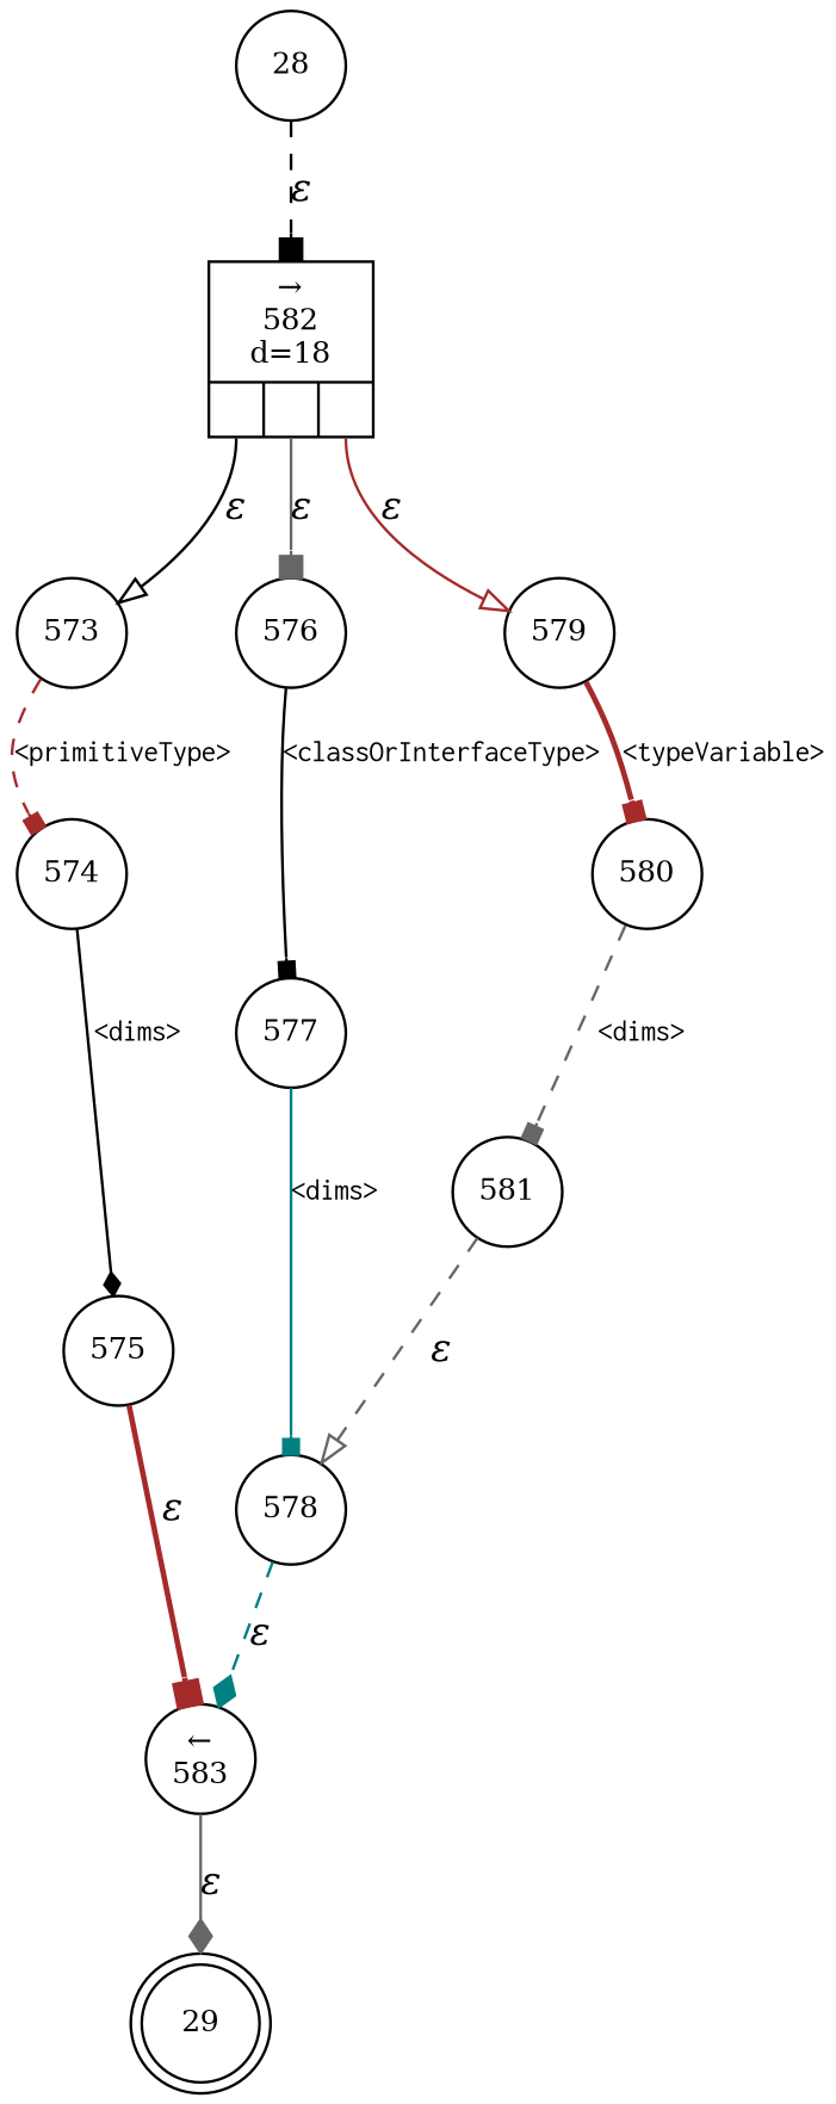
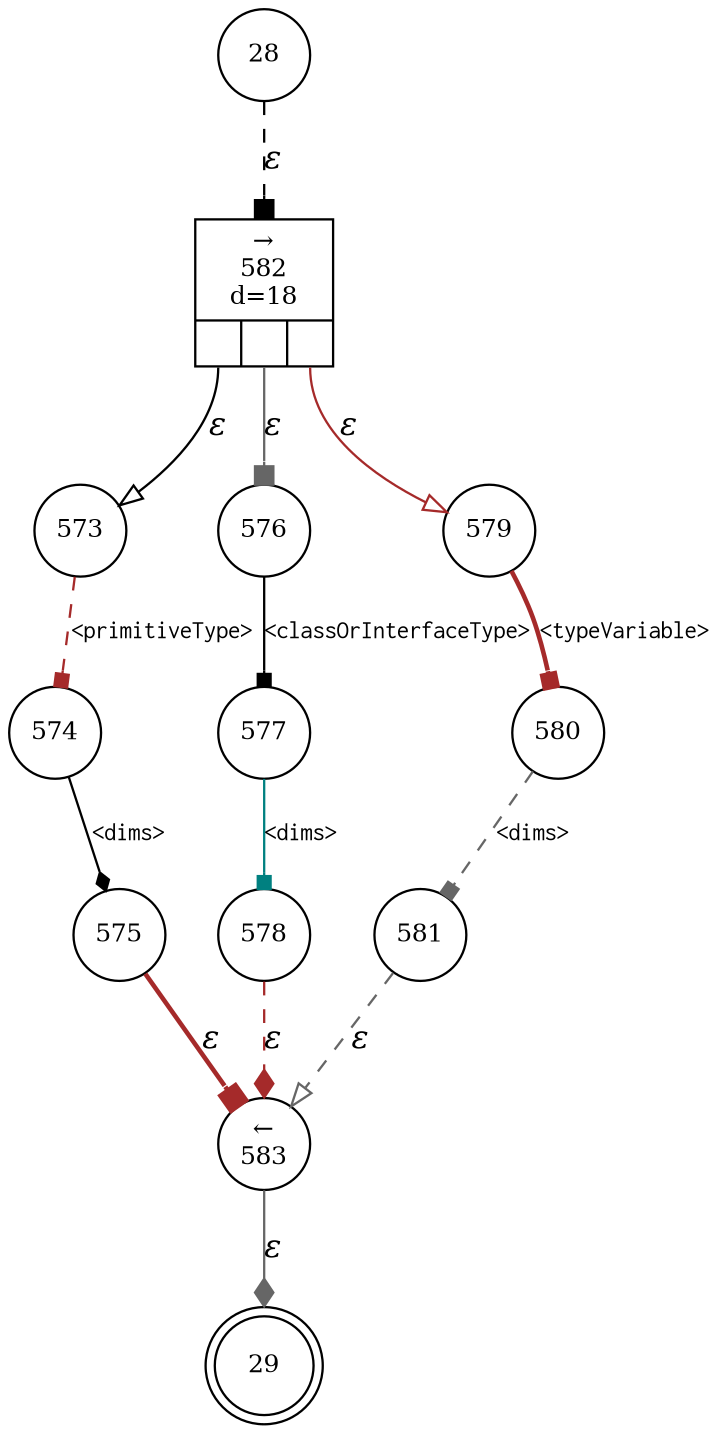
  digraph {
    rankdir=TB
    node [fixedsize=true fontsize=11 shape=circle peripheries=1]
    edge [arrowhead=box color=black fontname="Times-Italic" style=solid]
    n1 [label=29 shape=doublecircle width=.6 peripheries=""]
    n2 [label=576 width=.55]
    n3 [label=577 width=.55]
    n4 [label=578 width=.55]
    n5 [label="&larr;\n583" width=.55]
    n6 [label=579 width=.55]
    n7 [label=580 width=.55]
    n8 [label=581 width=.55]
    n9 [fixedsize=false label="{&rarr;\n582\nd=18|{<p0>|<p1>|<p2>}}" shape=record]
    n10 [label=573 width=.55]
    n11 [label=574 width=.55]
    n12 [label=28 width=.55]
    n13 [label=575 width=.55]
    n2 -> n3 [arrowsize=.7 fontname=Courier fontsize=11 label="<classOrInterfaceType>"]
    n3 -> n4 [arrowsize=.7 color=teal fontname=Courier fontsize=11 label="<dims>"]
-   n4 -> n5 [arrowhead=diamond color=teal label="&epsilon;" style=dashed]
+   n4 -> n5 [arrowhead=diamond color=brown label="&epsilon;" style=dashed]
    n5 -> n1 [arrowhead=diamond color=gray40 label="&epsilon;"]
    n6 -> n7 [arrowsize=.7 color=brown fontname=Courier fontsize=11 label="<typeVariable>" style=bold]
    n7 -> n8 [arrowsize=.7 color=gray40 fontname=Courier fontsize=11 label="<dims>" style=dashed]
-   n8 -> n4 [arrowhead=onormal color=gray40 label="&epsilon;" style=dashed]
+   n8 -> n5 [arrowhead=onormal color=gray40 label="&epsilon;" style=dashed]
    n9 -> n2 [color=gray40 label="&epsilon;" tailport=p1]
    n9 -> n6 [arrowhead=onormal color=brown label="&epsilon;" tailport=p2]
    n9 -> n10 [arrowhead=onormal label="&epsilon;" tailport=p0]
    n10 -> n11 [arrowsize=.7 color=brown fontname=Courier fontsize=11 label="<primitiveType>" style=dashed]
    n11 -> n13 [arrowhead=diamond arrowsize=.7 fontname=Courier fontsize=11 label="<dims>"]
    n12 -> n9 [label="&epsilon;" style=dashed]
    n13 -> n5 [color=brown label="&epsilon;" style=bold]
  }
